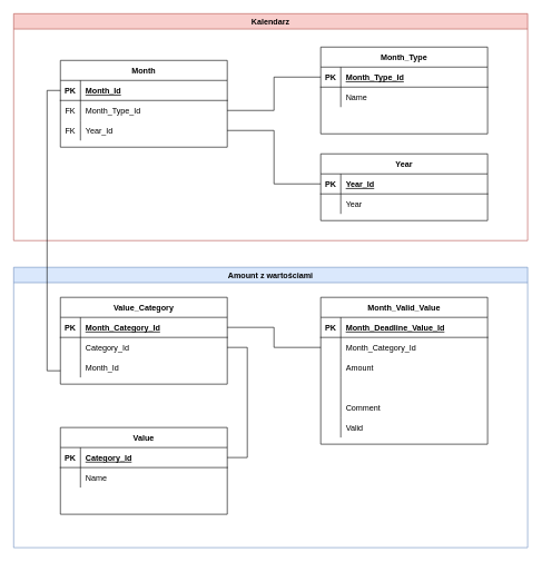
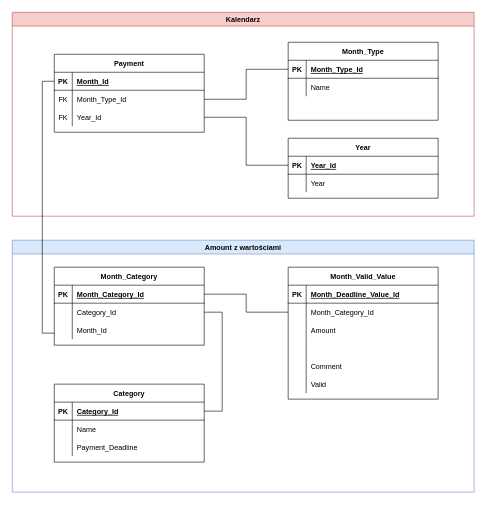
  <mxCell id="0" />
  <mxCell id="1" parent="0" />
  <mxCell id="2" value="Kalendarz" style="swimlane;whiteSpace=wrap;html=1;fillColor=#f8cecc;strokeColor=#b85450;" parent="1" vertex="1"><mxGeometry x="20" y="20" width="770" height="340" as="geometry" /></mxCell>
- <mxCell id="3" value="Month" style="shape=table;startSize=30;container=1;collapsible=1;childLayout=tableLayout;fixedRows=1;rowLines=0;fontStyle=1;align=center;resizeLast=1;" parent="2" vertex="1"><mxGeometry x="70" y="70" width="250" height="130" as="geometry" /></mxCell>
+ <mxCell id="3" value="Payment" style="shape=table;startSize=30;container=1;collapsible=1;childLayout=tableLayout;fixedRows=1;rowLines=0;fontStyle=1;align=center;resizeLast=1;" parent="2" vertex="1"><mxGeometry x="70" y="70" width="250" height="130" as="geometry" /></mxCell>
  <mxCell id="4" value="" style="shape=partialRectangle;collapsible=0;dropTarget=0;pointerEvents=0;fillColor=none;points=[[0,0.5],[1,0.5]];portConstraint=eastwest;top=0;left=0;right=0;bottom=1;" parent="3" vertex="1"><mxGeometry y="30" width="250" height="30" as="geometry" /></mxCell>
  <mxCell id="5" value="PK" style="shape=partialRectangle;overflow=hidden;connectable=0;fillColor=none;top=0;left=0;bottom=0;right=0;fontStyle=1;" parent="4" vertex="1"><mxGeometry width="30" height="30" as="geometry"><mxRectangle width="30" height="30" as="alternateBounds" /></mxGeometry></mxCell>
  <mxCell id="6" value="Month_Id" style="shape=partialRectangle;overflow=hidden;connectable=0;fillColor=none;top=0;left=0;bottom=0;right=0;align=left;spacingLeft=6;fontStyle=5;" parent="4" vertex="1"><mxGeometry x="30" width="220" height="30" as="geometry"><mxRectangle width="220" height="30" as="alternateBounds" /></mxGeometry></mxCell>
  <mxCell id="7" value="" style="shape=partialRectangle;collapsible=0;dropTarget=0;pointerEvents=0;fillColor=none;points=[[0,0.5],[1,0.5]];portConstraint=eastwest;top=0;left=0;right=0;bottom=0;" parent="3" vertex="1"><mxGeometry y="60" width="250" height="30" as="geometry" /></mxCell>
  <mxCell id="8" value="FK" style="shape=partialRectangle;overflow=hidden;connectable=0;fillColor=none;top=0;left=0;bottom=0;right=0;" parent="7" vertex="1"><mxGeometry width="30" height="30" as="geometry"><mxRectangle width="30" height="30" as="alternateBounds" /></mxGeometry></mxCell>
  <mxCell id="9" value="Month_Type_Id" style="shape=partialRectangle;overflow=hidden;connectable=0;fillColor=none;top=0;left=0;bottom=0;right=0;align=left;spacingLeft=6;" parent="7" vertex="1"><mxGeometry x="30" width="220" height="30" as="geometry"><mxRectangle width="220" height="30" as="alternateBounds" /></mxGeometry></mxCell>
  <mxCell id="10" value="" style="shape=partialRectangle;collapsible=0;dropTarget=0;pointerEvents=0;fillColor=none;points=[[0,0.5],[1,0.5]];portConstraint=eastwest;top=0;left=0;right=0;bottom=0;" parent="3" vertex="1"><mxGeometry y="90" width="250" height="30" as="geometry" /></mxCell>
  <mxCell id="11" value="FK" style="shape=partialRectangle;overflow=hidden;connectable=0;fillColor=none;top=0;left=0;bottom=0;right=0;" parent="10" vertex="1"><mxGeometry width="30" height="30" as="geometry"><mxRectangle width="30" height="30" as="alternateBounds" /></mxGeometry></mxCell>
  <mxCell id="12" value="Year_Id" style="shape=partialRectangle;overflow=hidden;connectable=0;fillColor=none;top=0;left=0;bottom=0;right=0;align=left;spacingLeft=6;" parent="10" vertex="1"><mxGeometry x="30" width="220" height="30" as="geometry"><mxRectangle width="220" height="30" as="alternateBounds" /></mxGeometry></mxCell>
  <mxCell id="13" value="Year" style="shape=table;startSize=30;container=1;collapsible=1;childLayout=tableLayout;fixedRows=1;rowLines=0;fontStyle=1;align=center;resizeLast=1;" parent="2" vertex="1"><mxGeometry x="460" y="210" width="250" height="100" as="geometry" /></mxCell>
  <mxCell id="14" value="" style="shape=partialRectangle;collapsible=0;dropTarget=0;pointerEvents=0;fillColor=none;points=[[0,0.5],[1,0.5]];portConstraint=eastwest;top=0;left=0;right=0;bottom=1;" parent="13" vertex="1"><mxGeometry y="30" width="250" height="30" as="geometry" /></mxCell>
  <mxCell id="15" value="PK" style="shape=partialRectangle;overflow=hidden;connectable=0;fillColor=none;top=0;left=0;bottom=0;right=0;fontStyle=1;" parent="14" vertex="1"><mxGeometry width="30" height="30" as="geometry"><mxRectangle width="30" height="30" as="alternateBounds" /></mxGeometry></mxCell>
  <mxCell id="16" value="Year_Id" style="shape=partialRectangle;overflow=hidden;connectable=0;fillColor=none;top=0;left=0;bottom=0;right=0;align=left;spacingLeft=6;fontStyle=5;" parent="14" vertex="1"><mxGeometry x="30" width="220" height="30" as="geometry"><mxRectangle width="220" height="30" as="alternateBounds" /></mxGeometry></mxCell>
  <mxCell id="17" value="" style="shape=partialRectangle;collapsible=0;dropTarget=0;pointerEvents=0;fillColor=none;points=[[0,0.5],[1,0.5]];portConstraint=eastwest;top=0;left=0;right=0;bottom=0;" parent="13" vertex="1"><mxGeometry y="60" width="250" height="30" as="geometry" /></mxCell>
  <mxCell id="18" value="" style="shape=partialRectangle;overflow=hidden;connectable=0;fillColor=none;top=0;left=0;bottom=0;right=0;" parent="17" vertex="1"><mxGeometry width="30" height="30" as="geometry"><mxRectangle width="30" height="30" as="alternateBounds" /></mxGeometry></mxCell>
  <mxCell id="19" value="Year" style="shape=partialRectangle;overflow=hidden;connectable=0;fillColor=none;top=0;left=0;bottom=0;right=0;align=left;spacingLeft=6;" parent="17" vertex="1"><mxGeometry x="30" width="220" height="30" as="geometry"><mxRectangle width="220" height="30" as="alternateBounds" /></mxGeometry></mxCell>
  <mxCell id="20" value="" style="edgeStyle=elbowEdgeStyle;endArrow=none;startArrow=none;endFill=0;startFill=0;rounded=0;" parent="2" source="14" target="10" edge="1"><mxGeometry width="100" height="100" relative="1" as="geometry"><mxPoint x="340" y="750" as="sourcePoint" /><mxPoint x="440" y="210" as="targetPoint" /></mxGeometry></mxCell>
  <mxCell id="21" value="Month_Type" style="shape=table;startSize=30;container=1;collapsible=1;childLayout=tableLayout;fixedRows=1;rowLines=0;fontStyle=1;align=center;resizeLast=1;" parent="2" vertex="1"><mxGeometry x="460" y="50" width="250" height="130" as="geometry"><mxRectangle x="40" y="330" width="110" height="30" as="alternateBounds" /></mxGeometry></mxCell>
  <mxCell id="22" value="" style="shape=partialRectangle;collapsible=0;dropTarget=0;pointerEvents=0;fillColor=none;points=[[0,0.5],[1,0.5]];portConstraint=eastwest;top=0;left=0;right=0;bottom=1;" parent="21" vertex="1"><mxGeometry y="30" width="250" height="30" as="geometry" /></mxCell>
  <mxCell id="23" value="PK" style="shape=partialRectangle;overflow=hidden;connectable=0;fillColor=none;top=0;left=0;bottom=0;right=0;fontStyle=1;" parent="22" vertex="1"><mxGeometry width="30" height="30" as="geometry"><mxRectangle width="30" height="30" as="alternateBounds" /></mxGeometry></mxCell>
  <mxCell id="24" value="Month_Type_Id" style="shape=partialRectangle;overflow=hidden;connectable=0;fillColor=none;top=0;left=0;bottom=0;right=0;align=left;spacingLeft=6;fontStyle=5;" parent="22" vertex="1"><mxGeometry x="30" width="220" height="30" as="geometry"><mxRectangle width="220" height="30" as="alternateBounds" /></mxGeometry></mxCell>
  <mxCell id="25" value="" style="shape=partialRectangle;collapsible=0;dropTarget=0;pointerEvents=0;fillColor=none;points=[[0,0.5],[1,0.5]];portConstraint=eastwest;top=0;left=0;right=0;bottom=0;" parent="21" vertex="1"><mxGeometry y="60" width="250" height="30" as="geometry" /></mxCell>
  <mxCell id="26" value="" style="shape=partialRectangle;overflow=hidden;connectable=0;fillColor=none;top=0;left=0;bottom=0;right=0;" parent="25" vertex="1"><mxGeometry width="30" height="30" as="geometry"><mxRectangle width="30" height="30" as="alternateBounds" /></mxGeometry></mxCell>
  <mxCell id="27" value="Name" style="shape=partialRectangle;overflow=hidden;connectable=0;fillColor=none;top=0;left=0;bottom=0;right=0;align=left;spacingLeft=6;" parent="25" vertex="1"><mxGeometry x="30" width="220" height="30" as="geometry"><mxRectangle width="220" height="30" as="alternateBounds" /></mxGeometry></mxCell>
  <mxCell id="28" value="" style="shape=partialRectangle;collapsible=0;dropTarget=0;pointerEvents=0;fillColor=none;points=[[0,0.5],[1,0.5]];portConstraint=eastwest;top=0;left=0;right=0;bottom=0;" parent="21" vertex="1"><mxGeometry y="90" width="250" height="30" as="geometry" /></mxCell>
  <mxCell id="29" value="" style="shape=partialRectangle;overflow=hidden;connectable=0;fillColor=none;top=0;left=0;bottom=0;right=0;" parent="28" vertex="1"><mxGeometry width="30" height="30" as="geometry"><mxRectangle width="30" height="30" as="alternateBounds" /></mxGeometry></mxCell>
  <mxCell id="30" style="edgeStyle=orthogonalEdgeStyle;rounded=0;orthogonalLoop=1;jettySize=auto;html=1;endArrow=none;endFill=0;" parent="2" source="22" target="7" edge="1"><mxGeometry relative="1" as="geometry"><mxPoint x="500" y="280" as="targetPoint" /></mxGeometry></mxCell>
  <mxCell id="31" value="Amount z wartościami" style="swimlane;whiteSpace=wrap;html=1;fillColor=#dae8fc;strokeColor=#6c8ebf;" parent="1" vertex="1"><mxGeometry x="20" y="400" width="770" height="420" as="geometry" /></mxCell>
- <mxCell id="32" value="Value" style="shape=table;startSize=30;container=1;collapsible=1;childLayout=tableLayout;fixedRows=1;rowLines=0;fontStyle=1;align=center;resizeLast=1;" parent="31" vertex="1"><mxGeometry x="70" y="240" width="250" height="130" as="geometry" /></mxCell>
+ <mxCell id="32" value="Category" style="shape=table;startSize=30;container=1;collapsible=1;childLayout=tableLayout;fixedRows=1;rowLines=0;fontStyle=1;align=center;resizeLast=1;" parent="31" vertex="1"><mxGeometry x="70" y="240" width="250" height="130" as="geometry" /></mxCell>
  <mxCell id="33" value="" style="shape=partialRectangle;collapsible=0;dropTarget=0;pointerEvents=0;fillColor=none;points=[[0,0.5],[1,0.5]];portConstraint=eastwest;top=0;left=0;right=0;bottom=1;" parent="32" vertex="1"><mxGeometry y="30" width="250" height="30" as="geometry" /></mxCell>
  <mxCell id="34" value="PK" style="shape=partialRectangle;overflow=hidden;connectable=0;fillColor=none;top=0;left=0;bottom=0;right=0;fontStyle=1;" parent="33" vertex="1"><mxGeometry width="30" height="30" as="geometry"><mxRectangle width="30" height="30" as="alternateBounds" /></mxGeometry></mxCell>
  <mxCell id="35" value="Category_Id" style="shape=partialRectangle;overflow=hidden;connectable=0;fillColor=none;top=0;left=0;bottom=0;right=0;align=left;spacingLeft=6;fontStyle=5;" parent="33" vertex="1"><mxGeometry x="30" width="220" height="30" as="geometry"><mxRectangle width="220" height="30" as="alternateBounds" /></mxGeometry></mxCell>
  <mxCell id="36" value="" style="shape=partialRectangle;collapsible=0;dropTarget=0;pointerEvents=0;fillColor=none;points=[[0,0.5],[1,0.5]];portConstraint=eastwest;top=0;left=0;right=0;bottom=0;" parent="32" vertex="1"><mxGeometry y="60" width="250" height="30" as="geometry" /></mxCell>
  <mxCell id="37" value="" style="shape=partialRectangle;overflow=hidden;connectable=0;fillColor=none;top=0;left=0;bottom=0;right=0;" parent="36" vertex="1"><mxGeometry width="30" height="30" as="geometry"><mxRectangle width="30" height="30" as="alternateBounds" /></mxGeometry></mxCell>
  <mxCell id="38" value="Name" style="shape=partialRectangle;overflow=hidden;connectable=0;fillColor=none;top=0;left=0;bottom=0;right=0;align=left;spacingLeft=6;" parent="36" vertex="1"><mxGeometry x="30" width="220" height="30" as="geometry"><mxRectangle width="220" height="30" as="alternateBounds" /></mxGeometry></mxCell>
  <mxCell id="39" value="" style="shape=partialRectangle;collapsible=0;dropTarget=0;pointerEvents=0;fillColor=none;points=[[0,0.5],[1,0.5]];portConstraint=eastwest;top=0;left=0;right=0;bottom=0;" parent="32" vertex="1"><mxGeometry y="90" width="250" height="30" as="geometry" /></mxCell>
  <mxCell id="40" value="" style="shape=partialRectangle;overflow=hidden;connectable=0;fillColor=none;top=0;left=0;bottom=0;right=0;" parent="39" vertex="1"><mxGeometry width="30" height="30" as="geometry"><mxRectangle width="30" height="30" as="alternateBounds" /></mxGeometry></mxCell>
+ <mxCell id="41" value="Payment_Deadline" style="shape=partialRectangle;overflow=hidden;connectable=0;fillColor=none;top=0;left=0;bottom=0;right=0;align=left;spacingLeft=6;" parent="39" vertex="1"><mxGeometry x="30" width="220" height="30" as="geometry"><mxRectangle width="220" height="30" as="alternateBounds" /></mxGeometry></mxCell>
  <mxCell id="42" value="Month_Valid_Value" style="shape=table;startSize=30;container=1;collapsible=1;childLayout=tableLayout;fixedRows=1;rowLines=0;fontStyle=1;align=center;resizeLast=1;" parent="31" vertex="1"><mxGeometry x="460" y="45" width="250" height="220" as="geometry" /></mxCell>
  <mxCell id="43" value="" style="shape=partialRectangle;collapsible=0;dropTarget=0;pointerEvents=0;fillColor=none;points=[[0,0.5],[1,0.5]];portConstraint=eastwest;top=0;left=0;right=0;bottom=1;" parent="42" vertex="1"><mxGeometry y="30" width="250" height="30" as="geometry" /></mxCell>
  <mxCell id="44" value="PK" style="shape=partialRectangle;overflow=hidden;connectable=0;fillColor=none;top=0;left=0;bottom=0;right=0;fontStyle=1;" parent="43" vertex="1"><mxGeometry width="30" height="30" as="geometry"><mxRectangle width="30" height="30" as="alternateBounds" /></mxGeometry></mxCell>
  <mxCell id="45" value="Month_Deadline_Value_Id" style="shape=partialRectangle;overflow=hidden;connectable=0;fillColor=none;top=0;left=0;bottom=0;right=0;align=left;spacingLeft=6;fontStyle=5;" parent="43" vertex="1"><mxGeometry x="30" width="220" height="30" as="geometry"><mxRectangle width="220" height="30" as="alternateBounds" /></mxGeometry></mxCell>
  <mxCell id="46" value="" style="shape=partialRectangle;collapsible=0;dropTarget=0;pointerEvents=0;fillColor=none;points=[[0,0.5],[1,0.5]];portConstraint=eastwest;top=0;left=0;right=0;bottom=0;" parent="42" vertex="1"><mxGeometry y="60" width="250" height="30" as="geometry" /></mxCell>
  <mxCell id="47" value="" style="shape=partialRectangle;overflow=hidden;connectable=0;fillColor=none;top=0;left=0;bottom=0;right=0;" parent="46" vertex="1"><mxGeometry width="30" height="30" as="geometry"><mxRectangle width="30" height="30" as="alternateBounds" /></mxGeometry></mxCell>
  <mxCell id="48" value="Month_Category_Id" style="shape=partialRectangle;overflow=hidden;connectable=0;fillColor=none;top=0;left=0;bottom=0;right=0;align=left;spacingLeft=6;" parent="46" vertex="1"><mxGeometry x="30" width="220" height="30" as="geometry"><mxRectangle width="220" height="30" as="alternateBounds" /></mxGeometry></mxCell>
  <mxCell id="49" value="" style="shape=partialRectangle;collapsible=0;dropTarget=0;pointerEvents=0;fillColor=none;points=[[0,0.5],[1,0.5]];portConstraint=eastwest;top=0;left=0;right=0;bottom=0;" parent="42" vertex="1"><mxGeometry y="90" width="250" height="30" as="geometry" /></mxCell>
  <mxCell id="50" value="" style="shape=partialRectangle;overflow=hidden;connectable=0;fillColor=none;top=0;left=0;bottom=0;right=0;" parent="49" vertex="1"><mxGeometry width="30" height="30" as="geometry"><mxRectangle width="30" height="30" as="alternateBounds" /></mxGeometry></mxCell>
  <mxCell id="51" value="Amount" style="shape=partialRectangle;overflow=hidden;connectable=0;fillColor=none;top=0;left=0;bottom=0;right=0;align=left;spacingLeft=6;" parent="49" vertex="1"><mxGeometry x="30" width="220" height="30" as="geometry"><mxRectangle width="220" height="30" as="alternateBounds" /></mxGeometry></mxCell>
  <mxCell id="52" value="" style="shape=partialRectangle;collapsible=0;dropTarget=0;pointerEvents=0;fillColor=none;points=[[0,0.5],[1,0.5]];portConstraint=eastwest;top=0;left=0;right=0;bottom=0;" parent="42" vertex="1"><mxGeometry y="120" width="250" height="30" as="geometry" /></mxCell>
  <mxCell id="53" value="" style="shape=partialRectangle;overflow=hidden;connectable=0;fillColor=none;top=0;left=0;bottom=0;right=0;" parent="52" vertex="1"><mxGeometry width="30" height="30" as="geometry"><mxRectangle width="30" height="30" as="alternateBounds" /></mxGeometry></mxCell>
  <mxCell id="54" value="" style="shape=partialRectangle;collapsible=0;dropTarget=0;pointerEvents=0;fillColor=none;points=[[0,0.5],[1,0.5]];portConstraint=eastwest;top=0;left=0;right=0;bottom=0;" parent="42" vertex="1"><mxGeometry y="150" width="250" height="30" as="geometry" /></mxCell>
  <mxCell id="55" value="" style="shape=partialRectangle;overflow=hidden;connectable=0;fillColor=none;top=0;left=0;bottom=0;right=0;" parent="54" vertex="1"><mxGeometry width="30" height="30" as="geometry"><mxRectangle width="30" height="30" as="alternateBounds" /></mxGeometry></mxCell>
  <mxCell id="56" value="Comment" style="shape=partialRectangle;overflow=hidden;connectable=0;fillColor=none;top=0;left=0;bottom=0;right=0;align=left;spacingLeft=6;" parent="54" vertex="1"><mxGeometry x="30" width="220" height="30" as="geometry"><mxRectangle width="220" height="30" as="alternateBounds" /></mxGeometry></mxCell>
  <mxCell id="57" value="" style="shape=partialRectangle;collapsible=0;dropTarget=0;pointerEvents=0;fillColor=none;points=[[0,0.5],[1,0.5]];portConstraint=eastwest;top=0;left=0;right=0;bottom=0;" parent="42" vertex="1"><mxGeometry y="180" width="250" height="30" as="geometry" /></mxCell>
  <mxCell id="58" value="" style="shape=partialRectangle;overflow=hidden;connectable=0;fillColor=none;top=0;left=0;bottom=0;right=0;" parent="57" vertex="1"><mxGeometry width="30" height="30" as="geometry"><mxRectangle width="30" height="30" as="alternateBounds" /></mxGeometry></mxCell>
  <mxCell id="59" value="Valid" style="shape=partialRectangle;overflow=hidden;connectable=0;fillColor=none;top=0;left=0;bottom=0;right=0;align=left;spacingLeft=6;" parent="57" vertex="1"><mxGeometry x="30" width="220" height="30" as="geometry"><mxRectangle width="220" height="30" as="alternateBounds" /></mxGeometry></mxCell>
- <mxCell id="60" value="Value_Category" style="shape=table;startSize=30;container=1;collapsible=1;childLayout=tableLayout;fixedRows=1;rowLines=0;fontStyle=1;align=center;resizeLast=1;" parent="31" vertex="1"><mxGeometry x="70" y="45" width="250" height="130" as="geometry" /></mxCell>
+ <mxCell id="60" value="Month_Category" style="shape=table;startSize=30;container=1;collapsible=1;childLayout=tableLayout;fixedRows=1;rowLines=0;fontStyle=1;align=center;resizeLast=1;" parent="31" vertex="1"><mxGeometry x="70" y="45" width="250" height="130" as="geometry" /></mxCell>
  <mxCell id="61" value="" style="shape=partialRectangle;collapsible=0;dropTarget=0;pointerEvents=0;fillColor=none;points=[[0,0.5],[1,0.5]];portConstraint=eastwest;top=0;left=0;right=0;bottom=1;" parent="60" vertex="1"><mxGeometry y="30" width="250" height="30" as="geometry" /></mxCell>
  <mxCell id="62" value="PK" style="shape=partialRectangle;overflow=hidden;connectable=0;fillColor=none;top=0;left=0;bottom=0;right=0;fontStyle=1;" parent="61" vertex="1"><mxGeometry width="30" height="30" as="geometry"><mxRectangle width="30" height="30" as="alternateBounds" /></mxGeometry></mxCell>
  <mxCell id="63" value="Month_Category_Id" style="shape=partialRectangle;overflow=hidden;connectable=0;fillColor=none;top=0;left=0;bottom=0;right=0;align=left;spacingLeft=6;fontStyle=5;" parent="61" vertex="1"><mxGeometry x="30" width="220" height="30" as="geometry"><mxRectangle width="220" height="30" as="alternateBounds" /></mxGeometry></mxCell>
  <mxCell id="64" value="" style="shape=partialRectangle;collapsible=0;dropTarget=0;pointerEvents=0;fillColor=none;points=[[0,0.5],[1,0.5]];portConstraint=eastwest;top=0;left=0;right=0;bottom=0;" parent="60" vertex="1"><mxGeometry y="60" width="250" height="30" as="geometry" /></mxCell>
  <mxCell id="65" value="" style="shape=partialRectangle;overflow=hidden;connectable=0;fillColor=none;top=0;left=0;bottom=0;right=0;" parent="64" vertex="1"><mxGeometry width="30" height="30" as="geometry"><mxRectangle width="30" height="30" as="alternateBounds" /></mxGeometry></mxCell>
  <mxCell id="66" value="Category_Id" style="shape=partialRectangle;overflow=hidden;connectable=0;fillColor=none;top=0;left=0;bottom=0;right=0;align=left;spacingLeft=6;" parent="64" vertex="1"><mxGeometry x="30" width="220" height="30" as="geometry"><mxRectangle width="220" height="30" as="alternateBounds" /></mxGeometry></mxCell>
  <mxCell id="67" value="" style="shape=partialRectangle;collapsible=0;dropTarget=0;pointerEvents=0;fillColor=none;points=[[0,0.5],[1,0.5]];portConstraint=eastwest;top=0;left=0;right=0;bottom=0;" parent="60" vertex="1"><mxGeometry y="90" width="250" height="30" as="geometry" /></mxCell>
  <mxCell id="68" value="" style="shape=partialRectangle;overflow=hidden;connectable=0;fillColor=none;top=0;left=0;bottom=0;right=0;" parent="67" vertex="1"><mxGeometry width="30" height="30" as="geometry"><mxRectangle width="30" height="30" as="alternateBounds" /></mxGeometry></mxCell>
  <mxCell id="69" value="Month_Id" style="shape=partialRectangle;overflow=hidden;connectable=0;fillColor=none;top=0;left=0;bottom=0;right=0;align=left;spacingLeft=6;" parent="67" vertex="1"><mxGeometry x="30" width="220" height="30" as="geometry"><mxRectangle width="220" height="30" as="alternateBounds" /></mxGeometry></mxCell>
  <mxCell id="70" style="edgeStyle=orthogonalEdgeStyle;rounded=0;orthogonalLoop=1;jettySize=auto;html=1;endArrow=none;endFill=0;" parent="31" source="46" target="61" edge="1"><mxGeometry relative="1" as="geometry" /></mxCell>
  <mxCell id="71" style="edgeStyle=orthogonalEdgeStyle;rounded=0;orthogonalLoop=1;jettySize=auto;html=1;endArrow=none;endFill=0;" parent="31" source="64" target="33" edge="1"><mxGeometry relative="1" as="geometry"><Array as="points"><mxPoint x="350" y="120" /><mxPoint x="350" y="285" /></Array></mxGeometry></mxCell>
  <mxCell id="72" style="edgeStyle=orthogonalEdgeStyle;rounded=0;orthogonalLoop=1;jettySize=auto;html=1;endArrow=none;endFill=0;" parent="1" source="4" target="67" edge="1"><mxGeometry relative="1" as="geometry"><Array as="points"><mxPoint x="70" y="135" /><mxPoint x="70" y="555" /></Array></mxGeometry></mxCell>
